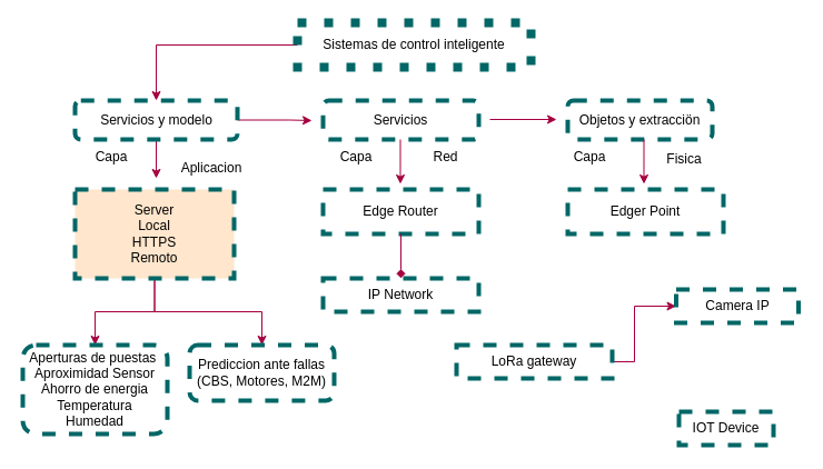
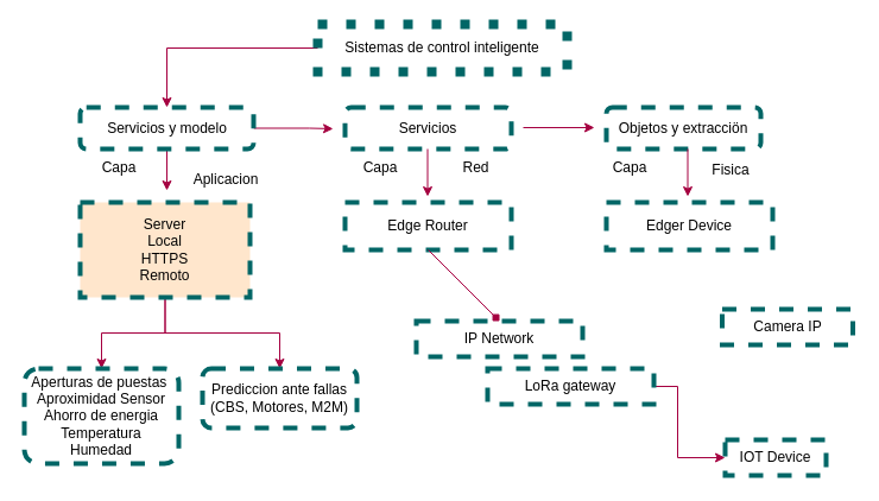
  <mxCell id="0" />
  <mxCell id="1" parent="0" />
  <mxCell id="2" style="edgeStyle=orthogonalEdgeStyle;rounded=0;orthogonalLoop=1;jettySize=auto;html=1;exitX=0;exitY=0.5;exitDx=0;exitDy=0;entryX=0.5;entryY=0;entryDx=0;entryDy=0;fillColor=#d80073;strokeColor=#A50040;" parent="1" source="3" target="6" edge="1"><mxGeometry relative="1" as="geometry" /></mxCell>
  <mxCell id="3" value="Sistemas de control inteligente" style="text;html=1;strokeColor=#006666;fillColor=none;align=center;verticalAlign=middle;whiteSpace=wrap;rounded=0;perimeterSpacing=0;strokeWidth=8;dashed=1;dashPattern=1 2;" parent="1" vertex="1"><mxGeometry x="267" y="20" width="210" height="40" as="geometry" /></mxCell>
  <mxCell id="4" style="edgeStyle=orthogonalEdgeStyle;rounded=0;orthogonalLoop=1;jettySize=auto;html=1;exitX=1;exitY=0.5;exitDx=0;exitDy=0;fillColor=#d80073;strokeColor=#A50040;" parent="1" source="6" edge="1"><mxGeometry relative="1" as="geometry"><mxPoint x="280" y="108" as="targetPoint" /><Array as="points"><mxPoint x="260" y="108" /><mxPoint x="260" y="108" /></Array></mxGeometry></mxCell>
  <mxCell id="5" style="edgeStyle=orthogonalEdgeStyle;rounded=0;orthogonalLoop=1;jettySize=auto;html=1;exitX=0.5;exitY=1;exitDx=0;exitDy=0;fillColor=#d80073;strokeColor=#A50040;" parent="1" source="6" edge="1"><mxGeometry relative="1" as="geometry"><mxPoint x="140" y="160" as="targetPoint" /></mxGeometry></mxCell>
  <mxCell id="6" value="" style="rounded=1;whiteSpace=wrap;html=1;dashed=1;strokeColor=#006666;strokeWidth=4;" parent="1" vertex="1"><mxGeometry x="67" y="90" width="146" height="35" as="geometry" /></mxCell>
  <mxCell id="7" value="Servicios y modelo" style="text;html=1;align=center;verticalAlign=middle;resizable=0;points=[];autosize=1;" parent="1" vertex="1"><mxGeometry x="80" y="97.5" width="120" height="20" as="geometry" /></mxCell>
  <mxCell id="8" value="" style="endArrow=classic;html=1;fillColor=#d80073;strokeColor=#A50040;" parent="1" edge="1"><mxGeometry width="50" height="50" relative="1" as="geometry"><mxPoint x="440" y="107" as="sourcePoint" /><mxPoint x="500" y="107" as="targetPoint" /></mxGeometry></mxCell>
  <mxCell id="9" value="Servicios" style="rounded=1;whiteSpace=wrap;html=1;dashed=1;strokeColor=#006666;strokeWidth=4;" parent="1" vertex="1"><mxGeometry x="290" y="90" width="140" height="35" as="geometry" /></mxCell>
  <mxCell id="10" value="Objetos y extracciön" style="rounded=1;whiteSpace=wrap;html=1;dashed=1;strokeColor=#006666;strokeWidth=4;" parent="1" vertex="1"><mxGeometry x="510" y="90" width="130" height="35" as="geometry" /></mxCell>
  <mxCell id="11" value="" style="endArrow=classic;html=1;fillColor=#d80073;strokeColor=#A50040;" parent="1" edge="1"><mxGeometry width="50" height="50" relative="1" as="geometry"><mxPoint x="359.5" y="125" as="sourcePoint" /><mxPoint x="359.5" y="165" as="targetPoint" /></mxGeometry></mxCell>
  <mxCell id="12" value="" style="endArrow=classic;html=1;fillColor=#d80073;strokeColor=#A50040;" parent="1" edge="1"><mxGeometry width="50" height="50" relative="1" as="geometry"><mxPoint x="578.5" y="125" as="sourcePoint" /><mxPoint x="578.5" y="165" as="targetPoint" /></mxGeometry></mxCell>
  <mxCell id="13" value="Capa" style="text;html=1;strokeColor=none;fillColor=none;align=center;verticalAlign=middle;whiteSpace=wrap;rounded=0;dashed=1;" parent="1" vertex="1"><mxGeometry x="80" y="131" width="40" height="20" as="geometry" /></mxCell>
  <mxCell id="14" value="Red" style="text;html=1;align=center;verticalAlign=middle;resizable=0;points=[];autosize=1;" parent="1" vertex="1"><mxGeometry x="380" y="131" width="40" height="20" as="geometry" /></mxCell>
  <mxCell id="15" value="Aplicacion" style="text;html=1;strokeColor=none;fillColor=none;align=center;verticalAlign=middle;whiteSpace=wrap;rounded=0;dashed=1;" parent="1" vertex="1"><mxGeometry x="170" y="141" width="40" height="20" as="geometry" /></mxCell>
  <mxCell id="16" value="Capa" style="text;html=1;strokeColor=none;fillColor=none;align=center;verticalAlign=middle;whiteSpace=wrap;rounded=0;dashed=1;" parent="1" vertex="1"><mxGeometry x="300" y="131" width="40" height="20" as="geometry" /></mxCell>
  <mxCell id="17" value="Capa" style="text;html=1;strokeColor=none;fillColor=none;align=center;verticalAlign=middle;whiteSpace=wrap;rounded=0;dashed=1;" parent="1" vertex="1"><mxGeometry x="510" y="131" width="40" height="20" as="geometry" /></mxCell>
  <mxCell id="18" value="Fisica" style="text;html=1;strokeColor=none;fillColor=none;align=center;verticalAlign=middle;whiteSpace=wrap;rounded=0;dashed=1;" parent="1" vertex="1"><mxGeometry x="595" y="133" width="40" height="20" as="geometry" /></mxCell>
  <mxCell id="19" style="edgeStyle=orthogonalEdgeStyle;rounded=0;orthogonalLoop=1;jettySize=auto;html=1;exitX=0.5;exitY=1;exitDx=0;exitDy=0;fillColor=#d80073;strokeColor=#A50040;" parent="1" source="21" target="31" edge="1"><mxGeometry relative="1" as="geometry" /></mxCell>
  <mxCell id="20" style="edgeStyle=orthogonalEdgeStyle;rounded=0;orthogonalLoop=1;jettySize=auto;html=1;exitX=0.5;exitY=1;exitDx=0;exitDy=0;entryX=0.5;entryY=0;entryDx=0;entryDy=0;fillColor=#d80073;strokeColor=#A50040;" parent="1" source="21" target="32" edge="1"><mxGeometry relative="1" as="geometry" /></mxCell>
  <mxCell id="21" value="Server&lt;br&gt;Local&lt;br&gt;HTTPS&lt;br&gt;Remoto" style="rounded=0;whiteSpace=wrap;html=1;dashed=1;strokeColor=#006666;strokeWidth=4;fillColor=#ffe6cc;" parent="1" vertex="1"><mxGeometry x="67" y="170" width="143" height="80" as="geometry" /></mxCell>
  <mxCell id="22" value="Edge Router" style="rounded=0;whiteSpace=wrap;html=1;dashed=1;strokeColor=#006666;strokeWidth=4;" parent="1" vertex="1"><mxGeometry x="290" y="170" width="140" height="40" as="geometry" /></mxCell>
- <mxCell id="23" value="Edger Point" style="rounded=0;whiteSpace=wrap;html=1;dashed=1;strokeColor=#006666;strokeWidth=4;" parent="1" vertex="1"><mxGeometry x="510" y="170" width="140" height="40" as="geometry" /></mxCell>
- <mxCell id="24" value="IP Network&lt;br&gt;" style="rounded=0;whiteSpace=wrap;html=1;dashed=1;strokeColor=#006666;strokeWidth=4;" parent="1" vertex="1"><mxGeometry x="290" y="250" width="140" height="30" as="geometry" /></mxCell>
+ <mxCell id="23" value="Edger Device" style="rounded=0;whiteSpace=wrap;html=1;dashed=1;strokeColor=#006666;strokeWidth=4;" parent="1" vertex="1"><mxGeometry x="510" y="170" width="140" height="40" as="geometry" /></mxCell>
+ <mxCell id="24" value="IP Network&lt;br&gt;" style="rounded=0;whiteSpace=wrap;html=1;dashed=1;strokeColor=#006666;strokeWidth=4;" parent="1" vertex="1"><mxGeometry x="350" y="270" width="140" height="30" as="geometry" /></mxCell>
  <mxCell id="25" value="" style="endArrow=diamond;html=1;entryX=0.5;entryY=0;entryDx=0;entryDy=0;exitX=0.5;exitY=1;exitDx=0;exitDy=0;fillColor=#d80073;strokeColor=#A50040;" parent="1" source="22" target="24" edge="1"><mxGeometry width="50" height="50" relative="1" as="geometry"><mxPoint x="320" y="180" as="sourcePoint" /><mxPoint x="370" y="130" as="targetPoint" /></mxGeometry></mxCell>
- <mxCell id="27" style="edgeStyle=orthogonalEdgeStyle;rounded=0;orthogonalLoop=1;jettySize=auto;html=1;exitX=1;exitY=0.5;exitDx=0;exitDy=0;entryX=0;entryY=0.5;entryDx=0;entryDy=0;fillColor=#d80073;strokeColor=#A50040;" parent="1" source="28" target="29" edge="1"><mxGeometry relative="1" as="geometry"><Array as="points"><mxPoint x="570" y="325" /><mxPoint x="570" y="275" /></Array></mxGeometry></mxCell>
+ <mxCell id="26" style="edgeStyle=orthogonalEdgeStyle;rounded=0;orthogonalLoop=1;jettySize=auto;html=1;exitX=1;exitY=0.5;exitDx=0;exitDy=0;entryX=0;entryY=0.5;entryDx=0;entryDy=0;fillColor=#d80073;strokeColor=#A50040;" parent="1" source="28" target="30" edge="1"><mxGeometry relative="1" as="geometry"><Array as="points"><mxPoint x="570" y="325" /><mxPoint x="570" y="385" /></Array></mxGeometry></mxCell>
  <mxCell id="28" value="&lt;span style=&quot;font-family: &amp;#34;helvetica&amp;#34;&quot;&gt;LoRa gateway&lt;/span&gt;" style="rounded=0;whiteSpace=wrap;html=1;dashed=1;strokeColor=#006666;strokeWidth=4;" parent="1" vertex="1"><mxGeometry x="410" y="310" width="140" height="30" as="geometry" /></mxCell>
  <mxCell id="29" value="&lt;span style=&quot;font-family: &amp;#34;helvetica&amp;#34;&quot;&gt;Camera IP&lt;/span&gt;" style="rounded=0;whiteSpace=wrap;html=1;dashed=1;strokeColor=#006666;strokeWidth=4;" parent="1" vertex="1"><mxGeometry x="607.5" y="260" width="110" height="30" as="geometry" /></mxCell>
  <mxCell id="30" value="&lt;span style=&quot;font-family: &amp;#34;helvetica&amp;#34;&quot;&gt;IOT Device&lt;/span&gt;" style="rounded=0;whiteSpace=wrap;html=1;dashed=1;strokeColor=#006666;strokeWidth=4;" parent="1" vertex="1"><mxGeometry x="610" y="370" width="85" height="30" as="geometry" /></mxCell>
  <mxCell id="31" value="&lt;span&gt;Aperturas de puestas&amp;nbsp;&lt;/span&gt;&lt;br&gt;&lt;span&gt;Aproximidad Sensor&lt;/span&gt;&lt;br&gt;&lt;span&gt;Ahorro de energia&lt;/span&gt;&lt;br&gt;&lt;span&gt;Temperatura&lt;/span&gt;&lt;br&gt;&lt;span&gt;Humedad&lt;/span&gt;" style="rounded=1;whiteSpace=wrap;html=1;dashed=1;strokeColor=#006666;strokeWidth=4;" parent="1" vertex="1"><mxGeometry x="20" y="310" width="130" height="80" as="geometry" /></mxCell>
  <mxCell id="32" value="Prediccion ante fallas&lt;br&gt;(CBS, Motores, M2M)" style="rounded=1;whiteSpace=wrap;html=1;dashed=1;strokeColor=#006666;strokeWidth=4;" parent="1" vertex="1"><mxGeometry x="170" y="310" width="130" height="50" as="geometry" /></mxCell>
